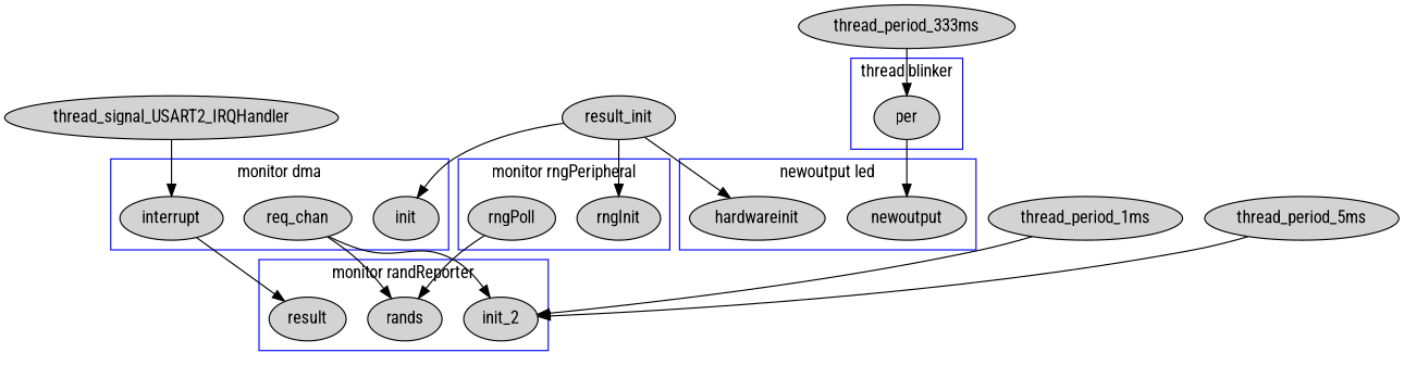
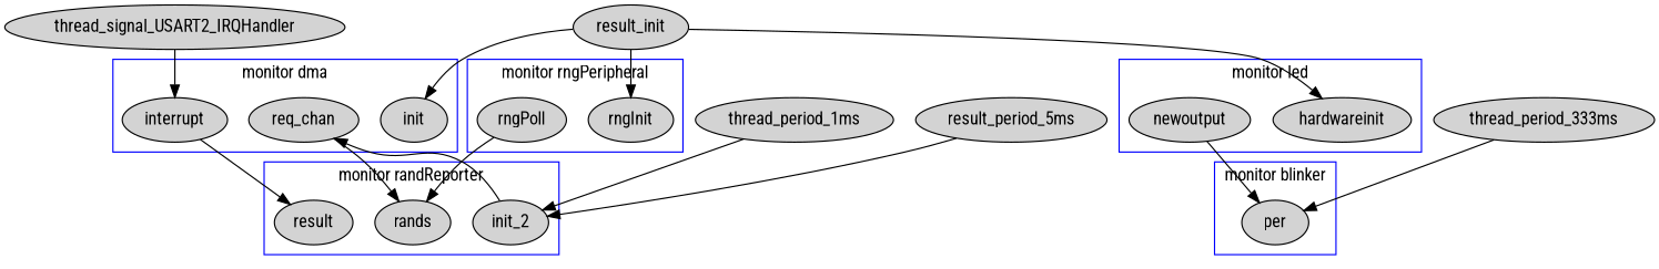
  digraph {
    fontname="Roboto Condensed"
    node [fontname="Roboto Condensed" style=filled]
    edge [fontname="Roboto Condensed"]
    per
    init
    interrupt
    req_chan
    hardwareinit
    newoutput
    init_2
    rands
    result
    rngInit
    rngPoll
    thread_signal_USART2_IRQHandler
    thread_period_1ms
-   thread_period_5ms
+   thread_period_5ms [label=result_period_5ms]
    thread_period_333ms
    n16 [label=result_init]
    subgraph cluster_1 {
      color=blue
-     label="thread blinker"
+     label="monitor blinker"
      per
    }
    subgraph cluster_2 {
      color=blue
      label="monitor dma"
      init
      interrupt
      req_chan
    }
    subgraph cluster_3 {
      color=blue
-     label="newoutput led"
+     label="monitor led"
      hardwareinit
      newoutput
    }
    subgraph cluster_4 {
      color=blue
      label="monitor randReporter"
      init_2
      rands
      result
    }
    subgraph cluster_5 {
      color=blue
      label="monitor rngPeripheral"
      rngInit
      rngPoll
    }
-   per -> newoutput
+   newoutput -> per
    interrupt -> result
    req_chan -> rands
-   req_chan -> init_2
+   init_2 -> req_chan
    rngPoll -> rands
    thread_signal_USART2_IRQHandler -> interrupt
    thread_period_1ms -> init_2
    thread_period_5ms -> init_2
    thread_period_333ms -> per
    n16 -> init
    n16 -> hardwareinit
    n16 -> rngInit
  }
